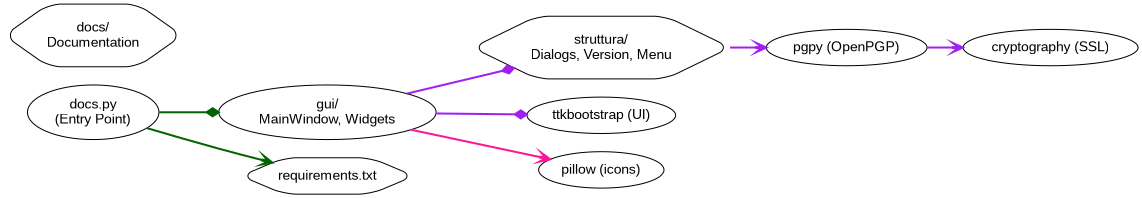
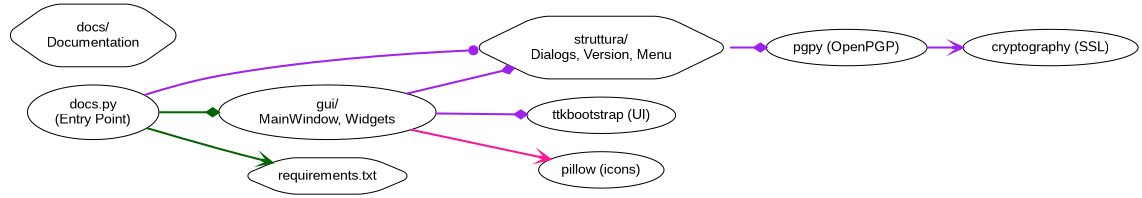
  digraph {
    rankdir=LR
    node [fontname=Arial shape=ellipse style=rounded]
    edge [arrowhead=vee color=purple style=bold]
    n1 [label="docs.py\n(Entry Point)"]
    n2 [label="gui/\nMainWindow, Widgets"]
    n3 [label="struttura/\nDialogs, Version, Menu" shape=hexagon]
    n4 [label="requirements.txt" shape=hexagon]
    n5 [label="ttkbootstrap (UI)"]
    n6 [label="pillow (icons)"]
    n7 [label="pgpy (OpenPGP)"]
    n8 [label="cryptography (SSL)"]
    n9 [label="docs/\nDocumentation" shape=hexagon]
    n1 -> n2 [arrowhead=diamond color=darkgreen]
+   n1 -> n3 [arrowhead=dot]
    n1 -> n4 [color=darkgreen]
    n2 -> n3 [arrowhead=diamond]
    n2 -> n5 [arrowhead=diamond]
    n2 -> n6 [color=deeppink]
-   n3 -> n7
+   n3 -> n7 [arrowhead=diamond]
    n7 -> n8
  }
